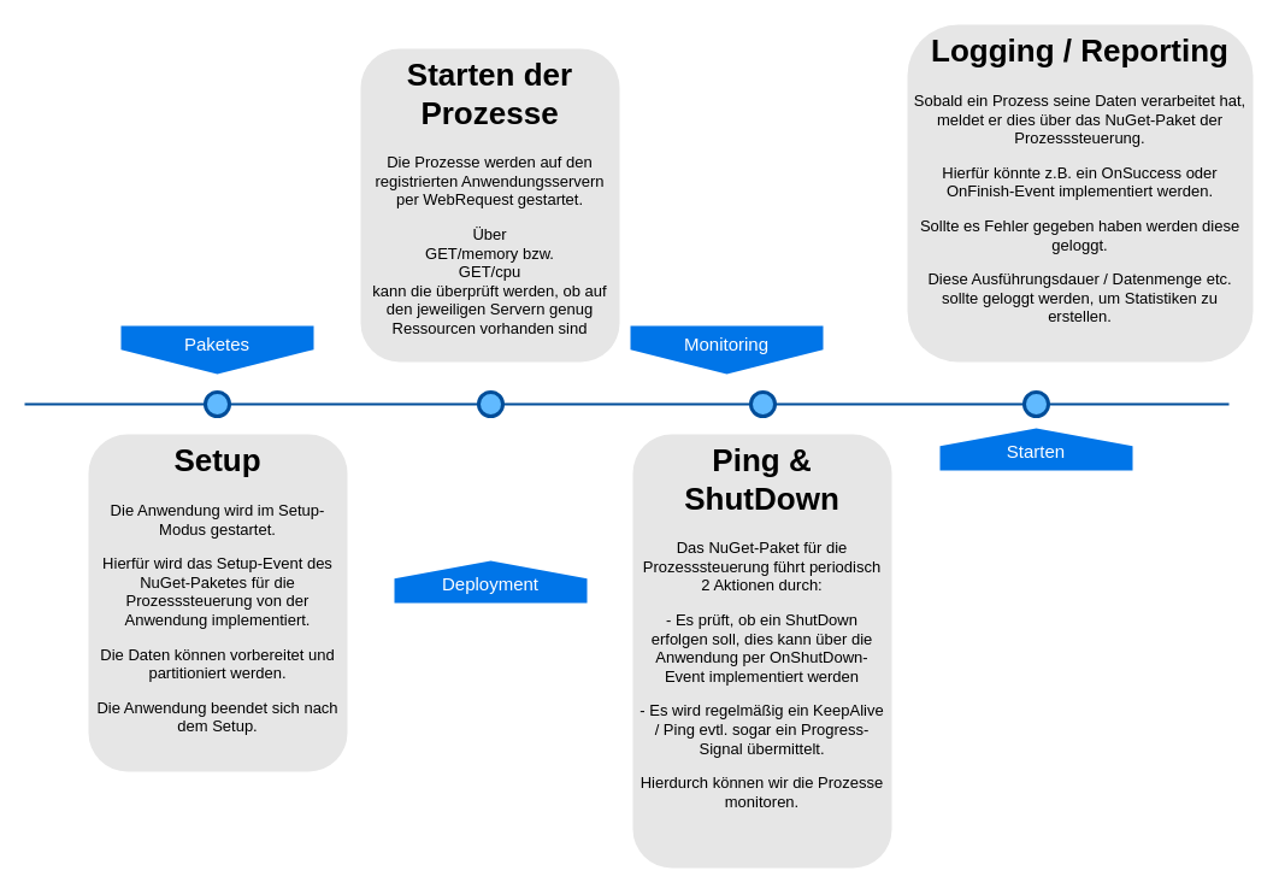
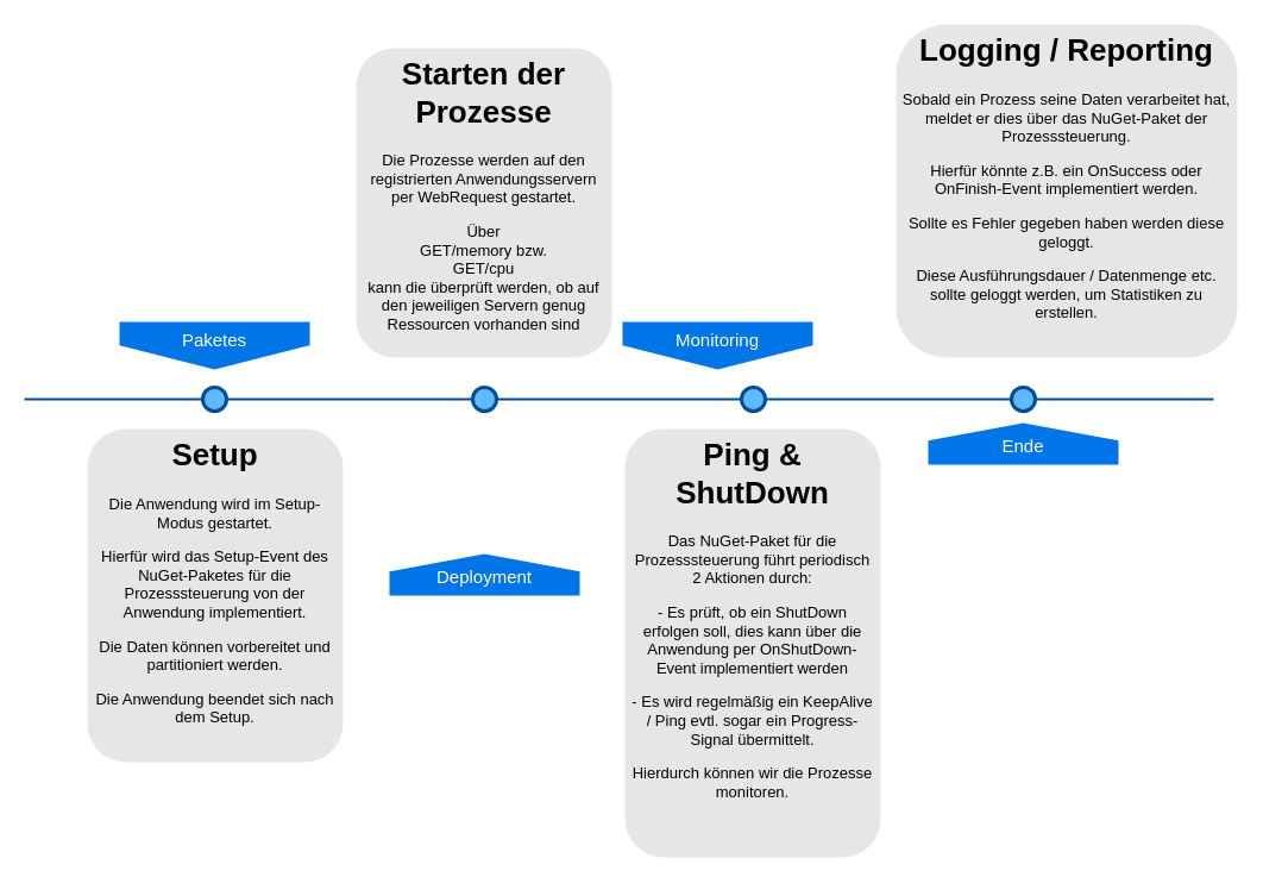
  <mxCell id="0" />
  <mxCell id="1" parent="0" />
  <mxCell id="2" value="" style="line;strokeWidth=2;html=1;fillColor=none;fontSize=28;fontColor=#004D99;strokeColor=#004D99;" parent="1" vertex="1"><mxGeometry x="20" y="330" width="1000" height="10" as="geometry" /></mxCell>
  <mxCell id="3" value="Paketes" style="shape=offPageConnector;whiteSpace=wrap;html=1;fillColor=#0075E8;fontSize=15;fontColor=#FFFFFF;size=0.509;verticalAlign=top;strokeColor=none;" parent="1" vertex="1"><mxGeometry x="100" y="270" width="160" height="40" as="geometry" /></mxCell>
  <mxCell id="4" value="Monitoring" style="shape=offPageConnector;whiteSpace=wrap;html=1;fillColor=#0075E8;fontSize=15;fontColor=#FFFFFF;size=0.509;verticalAlign=top;strokeColor=none;" parent="1" vertex="1"><mxGeometry x="523" y="270" width="160" height="40" as="geometry" /></mxCell>
  <mxCell id="5" value="Deployment" style="shape=offPageConnector;whiteSpace=wrap;html=1;fillColor=#0075E8;fontSize=15;fontColor=#FFFFFF;size=0.418;flipV=1;verticalAlign=bottom;strokeColor=none;spacingBottom=4;" parent="1" vertex="1"><mxGeometry x="327" y="465" width="160" height="35" as="geometry" /></mxCell>
- <mxCell id="6" value="Starten" style="shape=offPageConnector;whiteSpace=wrap;html=1;fillColor=#0075E8;fontSize=15;fontColor=#FFFFFF;size=0.418;flipV=1;verticalAlign=bottom;strokeColor=none;spacingBottom=4;" parent="1" vertex="1"><mxGeometry x="780" y="355" width="160" height="35" as="geometry" /></mxCell>
+ <mxCell id="6" value="Ende" style="shape=offPageConnector;whiteSpace=wrap;html=1;fillColor=#0075E8;fontSize=15;fontColor=#FFFFFF;size=0.418;flipV=1;verticalAlign=bottom;strokeColor=none;spacingBottom=4;" parent="1" vertex="1"><mxGeometry x="780" y="355" width="160" height="35" as="geometry" /></mxCell>
  <mxCell id="7" value="" style="ellipse;whiteSpace=wrap;html=1;fillColor=#61BAFF;fontSize=28;fontColor=#004D99;strokeWidth=3;strokeColor=#004D99;" parent="1" vertex="1"><mxGeometry x="170" y="325" width="20" height="20" as="geometry" /></mxCell>
  <mxCell id="8" value="" style="ellipse;whiteSpace=wrap;html=1;fillColor=#61BAFF;fontSize=28;fontColor=#004D99;strokeWidth=3;strokeColor=#004D99;" parent="1" vertex="1"><mxGeometry x="397" y="325" width="20" height="20" as="geometry" /></mxCell>
  <mxCell id="9" value="" style="ellipse;whiteSpace=wrap;html=1;fillColor=#61BAFF;fontSize=28;fontColor=#004D99;strokeWidth=3;strokeColor=#004D99;" parent="1" vertex="1"><mxGeometry x="623" y="325" width="20" height="20" as="geometry" /></mxCell>
  <mxCell id="10" value="" style="ellipse;whiteSpace=wrap;html=1;fillColor=#61BAFF;fontSize=28;fontColor=#004D99;strokeWidth=3;strokeColor=#004D99;" parent="1" vertex="1"><mxGeometry x="850" y="325" width="20" height="20" as="geometry" /></mxCell>
  <mxCell id="11" value="&lt;h1&gt;Setup&lt;br&gt;&lt;/h1&gt;&lt;p&gt;Die Anwendung wird im Setup-Modus gestartet. &lt;br&gt;&lt;/p&gt;&lt;p&gt;Hierfür wird das Setup-Event des NuGet-Paketes für die Prozesssteuerung von der Anwendung implementiert.&lt;br&gt;&lt;/p&gt;&lt;p&gt;Die Daten können vorbereitet und partitioniert werden.&lt;/p&gt;&lt;p&gt;Die Anwendung beendet sich nach dem Setup.&lt;br&gt;&lt;/p&gt;" style="text;html=1;spacing=5;spacingTop=-20;whiteSpace=wrap;overflow=hidden;strokeColor=none;strokeWidth=3;fillColor=#E6E6E6;fontSize=13;fontColor=#000000;align=center;rounded=1;" parent="1" vertex="1"><mxGeometry x="73" y="360" width="215" height="280" as="geometry" /></mxCell>
  <mxCell id="12" value="&lt;h1&gt;Starten der Prozesse&lt;br&gt;&lt;/h1&gt;&lt;p&gt;Die Prozesse werden auf den registrierten Anwendungsservern per WebRequest gestartet.&lt;/p&gt;&lt;p&gt;Über &lt;br&gt;GET/memory bzw.&lt;br&gt;GET/cpu &lt;br&gt;kann die überprüft werden, ob auf den jeweiligen Servern genug Ressourcen vorhanden sind&lt;br&gt;&lt;/p&gt;" style="text;html=1;spacing=5;spacingTop=-20;whiteSpace=wrap;overflow=hidden;strokeColor=none;strokeWidth=3;fillColor=#E6E6E6;fontSize=13;fontColor=#000000;align=center;rounded=1;" parent="1" vertex="1"><mxGeometry x="299" y="40" width="215" height="260" as="geometry" /></mxCell>
  <mxCell id="13" value="&lt;h1&gt;Ping &amp;amp; ShutDown&lt;br&gt;&lt;/h1&gt;&lt;p&gt;Das NuGet-Paket für die Prozesssteuerung führt periodisch 2 Aktionen durch:&lt;/p&gt;&lt;p&gt;- Es prüft, ob ein ShutDown erfolgen soll, dies kann über die Anwendung per OnShutDown-Event implementiert werden&lt;br&gt;&lt;/p&gt;&lt;p&gt;- Es wird regelmäßig ein KeepAlive / Ping evtl. sogar ein Progress-Signal übermittelt.&lt;/p&gt;&lt;p&gt;Hierdurch können wir die Prozesse monitoren.&lt;br&gt;&lt;/p&gt;" style="text;html=1;spacing=5;spacingTop=-20;whiteSpace=wrap;overflow=hidden;strokeColor=none;strokeWidth=3;fillColor=#E6E6E6;fontSize=13;fontColor=#000000;align=center;rounded=1;" parent="1" vertex="1"><mxGeometry x="525" y="360" width="215" height="360" as="geometry" /></mxCell>
  <mxCell id="14" value="&lt;h1&gt;Logging / Reporting&lt;br&gt;&lt;/h1&gt;&lt;p&gt;Sobald ein Prozess seine Daten verarbeitet hat, meldet er dies über das NuGet-Paket der Prozesssteuerung.&lt;/p&gt;&lt;p&gt;Hierfür könnte z.B. ein OnSuccess oder OnFinish-Event implementiert werden.&lt;/p&gt;&lt;p&gt;Sollte es Fehler gegeben haben werden diese geloggt. &lt;br&gt;&lt;/p&gt;&lt;p&gt;Diese Ausführungsdauer / Datenmenge etc. sollte geloggt werden, um Statistiken zu erstellen.&lt;br&gt;&lt;/p&gt;" style="text;html=1;spacing=5;spacingTop=-20;whiteSpace=wrap;overflow=hidden;strokeColor=none;strokeWidth=3;fillColor=#E6E6E6;fontSize=13;fontColor=#000000;align=center;rounded=1;" parent="1" vertex="1"><mxGeometry x="753" y="20" width="287" height="280" as="geometry" /></mxCell>
